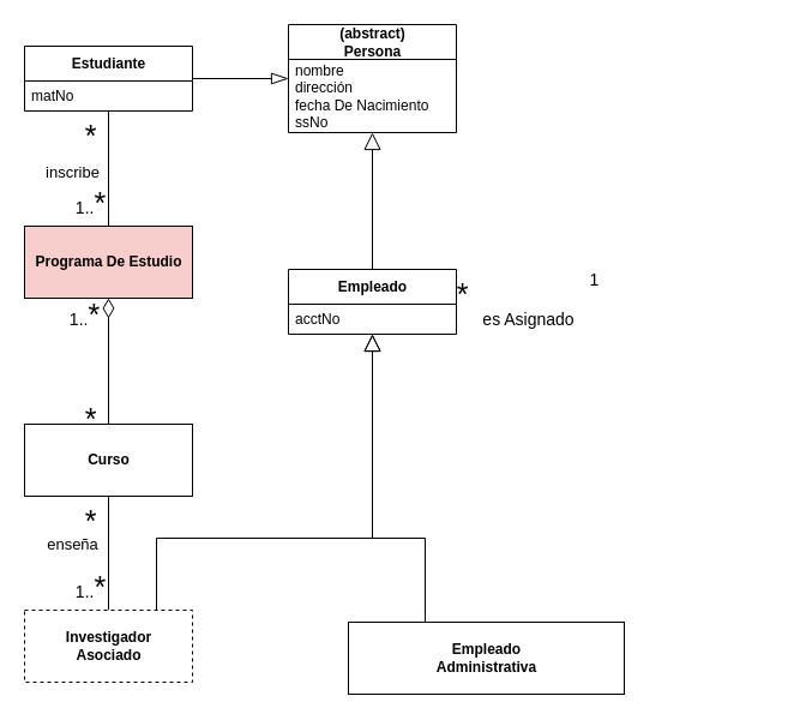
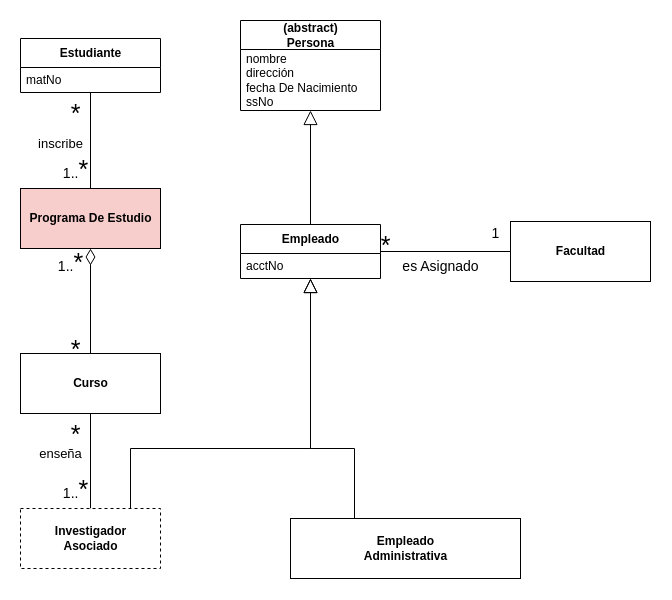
  <mxCell id="0" />
  <mxCell id="1" parent="0" />
- <mxCell id="2" style="edgeStyle=orthogonalEdgeStyle;rounded=0;orthogonalLoop=1;jettySize=auto;html=1;endArrow=blockThin;endFill=0;strokeWidth=1;endSize=12;" edge="1" parent="1" source="4" target="6"><mxGeometry relative="1" as="geometry" /></mxCell>
  <mxCell id="3" style="edgeStyle=orthogonalEdgeStyle;rounded=0;orthogonalLoop=1;jettySize=auto;html=1;entryX=0.5;entryY=0;entryDx=0;entryDy=0;strokeWidth=1;endArrow=none;endFill=0;endSize=12;" edge="1" parent="1" source="4" target="9"><mxGeometry relative="1" as="geometry" /></mxCell>
  <mxCell id="4" value="Estudiante" style="swimlane;fontStyle=1;align=center;verticalAlign=middle;childLayout=stackLayout;horizontal=1;startSize=29;horizontalStack=0;resizeParent=1;resizeParentMax=0;resizeLast=0;collapsible=0;marginBottom=0;html=1;" vertex="1" parent="1"><mxGeometry x="20" y="38" width="140" height="54" as="geometry" /></mxCell>
  <mxCell id="5" value="matNo" style="text;html=1;strokeColor=none;fillColor=none;align=left;verticalAlign=middle;spacingLeft=4;spacingRight=4;overflow=hidden;rotatable=0;points=[[0,0.5],[1,0.5]];portConstraint=eastwest;" vertex="1" parent="4"><mxGeometry y="29" width="140" height="25" as="geometry" /></mxCell>
  <mxCell id="6" value="(abstract)&lt;br&gt;Persona" style="swimlane;fontStyle=1;align=center;verticalAlign=middle;childLayout=stackLayout;horizontal=1;startSize=29;horizontalStack=0;resizeParent=1;resizeParentMax=0;resizeLast=0;collapsible=0;marginBottom=0;html=1;" vertex="1" parent="1"><mxGeometry x="240" y="20" width="140" height="90" as="geometry" /></mxCell>
  <mxCell id="7" value="nombre&amp;nbsp;&lt;br&gt;dirección&lt;br&gt;fecha De Nacimiento&lt;br&gt;ssNo" style="text;html=1;strokeColor=none;fillColor=none;align=left;verticalAlign=middle;spacingLeft=4;spacingRight=4;overflow=hidden;rotatable=0;points=[[0,0.5],[1,0.5]];portConstraint=eastwest;" vertex="1" parent="6"><mxGeometry y="29" width="140" height="61" as="geometry" /></mxCell>
  <mxCell id="8" style="edgeStyle=orthogonalEdgeStyle;rounded=0;orthogonalLoop=1;jettySize=auto;html=1;entryX=0.5;entryY=0;entryDx=0;entryDy=0;strokeWidth=1;endArrow=none;endFill=0;endSize=12;startArrow=diamondThin;startFill=0;startSize=14;" edge="1" parent="1" source="9" target="10"><mxGeometry relative="1" as="geometry" /></mxCell>
  <mxCell id="9" value="Programa De Estudio" style="html=1;align=center;verticalAlign=middle;rounded=0;absoluteArcSize=1;arcSize=10;dashed=0;fontStyle=1;fillColor=#f8cecc;" vertex="1" parent="1"><mxGeometry x="20" y="188" width="140" height="60" as="geometry" /></mxCell>
  <mxCell id="10" value="Curso" style="html=1;align=center;verticalAlign=middle;rounded=0;absoluteArcSize=1;arcSize=10;dashed=0;fontStyle=1" vertex="1" parent="1"><mxGeometry x="20" y="353" width="140" height="60" as="geometry" /></mxCell>
  <mxCell id="11" style="edgeStyle=orthogonalEdgeStyle;rounded=0;orthogonalLoop=1;jettySize=auto;html=1;strokeWidth=1;endArrow=block;endFill=0;endSize=12;" edge="1" parent="1" source="12" target="6"><mxGeometry relative="1" as="geometry" /></mxCell>
  <mxCell id="12" value="Empleado" style="swimlane;fontStyle=1;align=center;verticalAlign=middle;childLayout=stackLayout;horizontal=1;startSize=29;horizontalStack=0;resizeParent=1;resizeParentMax=0;resizeLast=0;collapsible=0;marginBottom=0;html=1;" vertex="1" parent="1"><mxGeometry x="240" y="224" width="140" height="54" as="geometry" /></mxCell>
  <mxCell id="13" value="acctNo" style="text;html=1;strokeColor=none;fillColor=none;align=left;verticalAlign=middle;spacingLeft=4;spacingRight=4;overflow=hidden;rotatable=0;points=[[0,0.5],[1,0.5]];portConstraint=eastwest;" vertex="1" parent="12"><mxGeometry y="29" width="140" height="25" as="geometry" /></mxCell>
+ <mxCell id="14" style="edgeStyle=orthogonalEdgeStyle;rounded=0;orthogonalLoop=1;jettySize=auto;html=1;strokeWidth=1;endArrow=none;endFill=0;endSize=12;" edge="1" parent="1" source="15" target="12"><mxGeometry relative="1" as="geometry" /></mxCell>
+ <mxCell id="15" value="Facultad" style="html=1;align=center;verticalAlign=middle;rounded=0;absoluteArcSize=1;arcSize=10;dashed=0;fontStyle=1" vertex="1" parent="1"><mxGeometry x="510" y="221" width="140" height="60" as="geometry" /></mxCell>
  <mxCell id="16" style="edgeStyle=orthogonalEdgeStyle;rounded=0;orthogonalLoop=1;jettySize=auto;html=1;strokeWidth=1;endArrow=block;endFill=0;endSize=12;" edge="1" parent="1" source="18" target="12"><mxGeometry relative="1" as="geometry"><Array as="points"><mxPoint x="130" y="448" /><mxPoint x="310" y="448" /></Array></mxGeometry></mxCell>
  <mxCell id="17" style="edgeStyle=orthogonalEdgeStyle;rounded=0;orthogonalLoop=1;jettySize=auto;html=1;strokeWidth=1;endArrow=none;endFill=0;endSize=12;" edge="1" parent="1" source="18" target="10"><mxGeometry relative="1" as="geometry" /></mxCell>
  <mxCell id="18" value="Investigador &lt;br&gt;Asociado" style="html=1;align=center;verticalAlign=middle;rounded=0;absoluteArcSize=1;arcSize=10;dashed=1;fontStyle=1;" vertex="1" parent="1"><mxGeometry x="20" y="508" width="140" height="60" as="geometry" /></mxCell>
  <mxCell id="19" style="edgeStyle=orthogonalEdgeStyle;rounded=0;orthogonalLoop=1;jettySize=auto;html=1;strokeWidth=1;endArrow=block;endFill=0;endSize=12;" edge="1" parent="1" source="20" target="12"><mxGeometry relative="1" as="geometry"><mxPoint x="310" y="288" as="targetPoint" /><Array as="points"><mxPoint x="354" y="448" /><mxPoint x="310" y="448" /></Array></mxGeometry></mxCell>
  <mxCell id="20" value="Empleado &lt;br&gt;Administrativa" style="html=1;align=center;verticalAlign=middle;rounded=0;absoluteArcSize=1;arcSize=10;dashed=0;fontStyle=1" vertex="1" parent="1"><mxGeometry x="290" y="518" width="230" height="60" as="geometry" /></mxCell>
  <mxCell id="21" value="*" style="text;html=1;align=center;verticalAlign=middle;resizable=0;points=[];autosize=1;strokeColor=none;fillColor=none;strokeWidth=3;fontSize=25;" vertex="1" parent="1"><mxGeometry x="60" y="328" width="30" height="40" as="geometry" /></mxCell>
  <mxCell id="22" value="*" style="text;html=1;align=center;verticalAlign=middle;resizable=0;points=[];autosize=1;strokeColor=none;fillColor=none;strokeWidth=3;fontSize=25;" vertex="1" parent="1"><mxGeometry x="60" y="92" width="30" height="40" as="geometry" /></mxCell>
  <mxCell id="23" value="&lt;font style=&quot;font-size: 13px;&quot;&gt;inscribe&lt;/font&gt;" style="text;html=1;align=center;verticalAlign=middle;resizable=0;points=[];autosize=1;strokeColor=none;fillColor=none;fontSize=25;" vertex="1" parent="1"><mxGeometry x="25" y="118" width="70" height="40" as="geometry" /></mxCell>
  <mxCell id="24" value="&lt;font style=&quot;font-size: 14px;&quot;&gt;&lt;font style=&quot;font-size: 14px;&quot;&gt;1&lt;/font&gt;..&lt;/font&gt;*" style="text;html=1;align=center;verticalAlign=middle;resizable=0;points=[];autosize=1;strokeColor=none;fillColor=none;strokeWidth=3;fontSize=25;" vertex="1" parent="1"><mxGeometry x="50" y="148" width="50" height="40" as="geometry" /></mxCell>
  <mxCell id="25" value="&lt;font style=&quot;font-size: 14px;&quot;&gt;&lt;font style=&quot;font-size: 14px;&quot;&gt;1&lt;/font&gt;..&lt;/font&gt;*" style="text;html=1;align=center;verticalAlign=middle;resizable=0;points=[];autosize=1;strokeColor=none;fillColor=none;strokeWidth=3;fontSize=25;" vertex="1" parent="1"><mxGeometry x="45" y="241" width="50" height="40" as="geometry" /></mxCell>
  <mxCell id="26" value="*" style="text;html=1;align=center;verticalAlign=middle;resizable=0;points=[];autosize=1;strokeColor=none;fillColor=none;strokeWidth=3;fontSize=25;" vertex="1" parent="1"><mxGeometry x="60" y="413" width="30" height="40" as="geometry" /></mxCell>
  <mxCell id="27" value="&lt;font style=&quot;font-size: 14px;&quot;&gt;&lt;font style=&quot;font-size: 14px;&quot;&gt;1&lt;/font&gt;..&lt;/font&gt;*" style="text;html=1;align=center;verticalAlign=middle;resizable=0;points=[];autosize=1;strokeColor=none;fillColor=none;strokeWidth=3;fontSize=25;" vertex="1" parent="1"><mxGeometry x="50" y="468" width="50" height="40" as="geometry" /></mxCell>
  <mxCell id="28" value="&lt;font style=&quot;font-size: 13px;&quot;&gt;enseña&lt;/font&gt;" style="text;html=1;align=center;verticalAlign=middle;resizable=0;points=[];autosize=1;strokeColor=none;fillColor=none;fontSize=25;" vertex="1" parent="1"><mxGeometry x="25" y="428" width="70" height="40" as="geometry" /></mxCell>
  <mxCell id="29" value="*" style="text;html=1;align=center;verticalAlign=middle;resizable=0;points=[];autosize=1;strokeColor=none;fillColor=none;strokeWidth=3;fontSize=25;" vertex="1" parent="1"><mxGeometry x="370" y="224" width="30" height="40" as="geometry" /></mxCell>
  <mxCell id="30" value="&lt;font style=&quot;font-size: 14px;&quot;&gt;&lt;font style=&quot;font-size: 14px;&quot;&gt;1&lt;/font&gt;&lt;/font&gt;" style="text;html=1;align=center;verticalAlign=middle;resizable=0;points=[];autosize=1;strokeColor=none;fillColor=none;strokeWidth=3;fontSize=25;" vertex="1" parent="1"><mxGeometry x="480" y="208" width="30" height="40" as="geometry" /></mxCell>
  <mxCell id="31" value="es Asignado" style="text;html=1;align=center;verticalAlign=middle;resizable=0;points=[];autosize=1;strokeColor=none;fillColor=none;fontSize=14;" vertex="1" parent="1"><mxGeometry x="390" y="251" width="100" height="30" as="geometry" /></mxCell>
